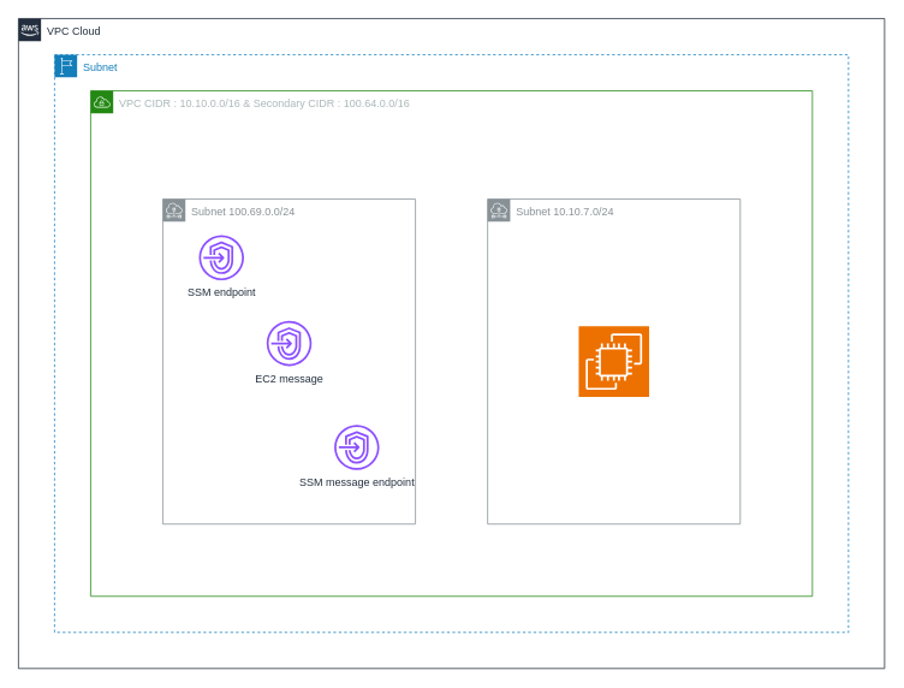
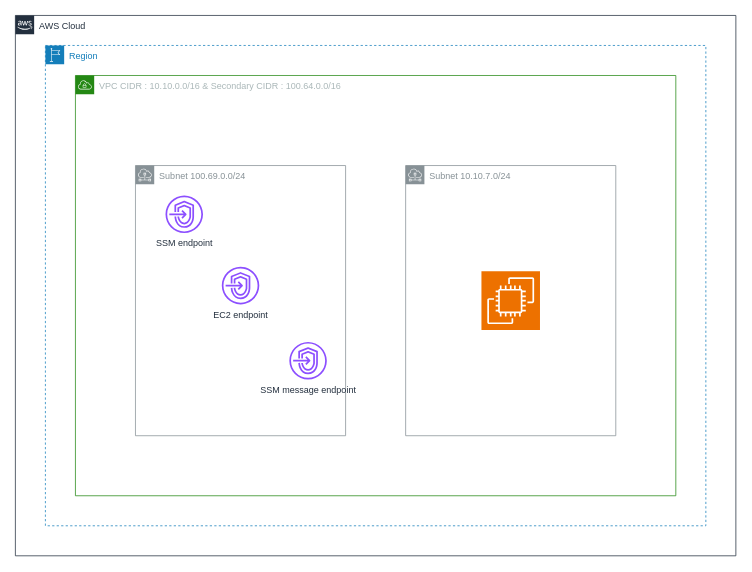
  <mxCell id="0" />
  <mxCell id="1" parent="0" />
- <mxCell id="2" value="Subnet" style="points=[[0,0],[0.25,0],[0.5,0],[0.75,0],[1,0],[1,0.25],[1,0.5],[1,0.75],[1,1],[0.75,1],[0.5,1],[0.25,1],[0,1],[0,0.75],[0,0.5],[0,0.25]];outlineConnect=0;gradientColor=none;html=1;whiteSpace=wrap;fontSize=12;fontStyle=0;container=1;pointerEvents=0;collapsible=0;recursiveResize=0;shape=mxgraph.aws4.group;grIcon=mxgraph.aws4.group_region;strokeColor=#147EBA;fillColor=none;verticalAlign=top;align=left;spacingLeft=30;fontColor=#147EBA;dashed=1;" vertex="1" parent="1"><mxGeometry x="60" y="60" width="880" height="640" as="geometry" /></mxCell>
- <mxCell id="3" value="VPC Cloud" style="points=[[0,0],[0.25,0],[0.5,0],[0.75,0],[1,0],[1,0.25],[1,0.5],[1,0.75],[1,1],[0.75,1],[0.5,1],[0.25,1],[0,1],[0,0.75],[0,0.5],[0,0.25]];outlineConnect=0;gradientColor=none;html=1;whiteSpace=wrap;fontSize=12;fontStyle=0;container=1;pointerEvents=0;collapsible=0;recursiveResize=0;shape=mxgraph.aws4.group;grIcon=mxgraph.aws4.group_aws_cloud_alt;strokeColor=#232F3E;fillColor=none;verticalAlign=top;align=left;spacingLeft=30;fontColor=#232F3E;dashed=0;" vertex="1" parent="1"><mxGeometry x="20" y="20" width="960" height="720" as="geometry" /></mxCell>
+ <mxCell id="2" value="Region" style="points=[[0,0],[0.25,0],[0.5,0],[0.75,0],[1,0],[1,0.25],[1,0.5],[1,0.75],[1,1],[0.75,1],[0.5,1],[0.25,1],[0,1],[0,0.75],[0,0.5],[0,0.25]];outlineConnect=0;gradientColor=none;html=1;whiteSpace=wrap;fontSize=12;fontStyle=0;container=1;pointerEvents=0;collapsible=0;recursiveResize=0;shape=mxgraph.aws4.group;grIcon=mxgraph.aws4.group_region;strokeColor=#147EBA;fillColor=none;verticalAlign=top;align=left;spacingLeft=30;fontColor=#147EBA;dashed=1;" vertex="1" parent="1"><mxGeometry x="60" y="60" width="880" height="640" as="geometry" /></mxCell>
+ <mxCell id="3" value="AWS Cloud" style="points=[[0,0],[0.25,0],[0.5,0],[0.75,0],[1,0],[1,0.25],[1,0.5],[1,0.75],[1,1],[0.75,1],[0.5,1],[0.25,1],[0,1],[0,0.75],[0,0.5],[0,0.25]];outlineConnect=0;gradientColor=none;html=1;whiteSpace=wrap;fontSize=12;fontStyle=0;container=1;pointerEvents=0;collapsible=0;recursiveResize=0;shape=mxgraph.aws4.group;grIcon=mxgraph.aws4.group_aws_cloud_alt;strokeColor=#232F3E;fillColor=none;verticalAlign=top;align=left;spacingLeft=30;fontColor=#232F3E;dashed=0;" vertex="1" parent="1"><mxGeometry x="20" y="20" width="960" height="720" as="geometry" /></mxCell>
  <mxCell id="4" value="VPC CIDR : 10.10.0.0/16 &amp;amp; Secondary CIDR : 100.64.0.0/16" style="points=[[0,0],[0.25,0],[0.5,0],[0.75,0],[1,0],[1,0.25],[1,0.5],[1,0.75],[1,1],[0.75,1],[0.5,1],[0.25,1],[0,1],[0,0.75],[0,0.5],[0,0.25]];outlineConnect=0;gradientColor=none;html=1;whiteSpace=wrap;fontSize=12;fontStyle=0;container=1;pointerEvents=0;collapsible=0;recursiveResize=0;shape=mxgraph.aws4.group;grIcon=mxgraph.aws4.group_vpc;strokeColor=#248814;fillColor=none;verticalAlign=top;align=left;spacingLeft=30;fontColor=#AAB7B8;dashed=0;" vertex="1" parent="3"><mxGeometry x="80" y="80" width="800" height="560" as="geometry" /></mxCell>
  <mxCell id="5" value="Subnet 100.69.0.0/24" style="sketch=0;outlineConnect=0;gradientColor=none;html=1;whiteSpace=wrap;fontSize=12;fontStyle=0;shape=mxgraph.aws4.group;grIcon=mxgraph.aws4.group_subnet;strokeColor=#879196;fillColor=none;verticalAlign=top;align=left;spacingLeft=30;fontColor=#879196;dashed=0;" vertex="1" parent="4"><mxGeometry x="80" y="120" width="280" height="360" as="geometry" /></mxCell>
  <mxCell id="6" value="Subnet 10.10.7.0/24" style="sketch=0;outlineConnect=0;gradientColor=none;html=1;whiteSpace=wrap;fontSize=12;fontStyle=0;shape=mxgraph.aws4.group;grIcon=mxgraph.aws4.group_subnet;strokeColor=#879196;fillColor=none;verticalAlign=top;align=left;spacingLeft=30;fontColor=#879196;dashed=0;" vertex="1" parent="4"><mxGeometry x="440" y="120" width="280" height="360" as="geometry" /></mxCell>
  <mxCell id="7" value="" style="sketch=0;points=[[0,0,0],[0.25,0,0],[0.5,0,0],[0.75,0,0],[1,0,0],[0,1,0],[0.25,1,0],[0.5,1,0],[0.75,1,0],[1,1,0],[0,0.25,0],[0,0.5,0],[0,0.75,0],[1,0.25,0],[1,0.5,0],[1,0.75,0]];outlineConnect=0;fontColor=#232F3E;fillColor=#ED7100;strokeColor=#ffffff;dashed=0;verticalLabelPosition=bottom;verticalAlign=top;align=center;html=1;fontSize=12;fontStyle=0;aspect=fixed;shape=mxgraph.aws4.resourceIcon;resIcon=mxgraph.aws4.ec2;" vertex="1" parent="4"><mxGeometry x="541" y="261" width="78" height="78" as="geometry" /></mxCell>
  <mxCell id="8" value="SSM endpoint" style="sketch=0;outlineConnect=0;fontColor=#232F3E;gradientColor=none;fillColor=#8C4FFF;strokeColor=none;dashed=0;verticalLabelPosition=bottom;verticalAlign=top;align=center;html=1;fontSize=12;fontStyle=0;aspect=fixed;pointerEvents=1;shape=mxgraph.aws4.endpoints;" vertex="1" parent="4"><mxGeometry x="120" y="160" width="50" height="50" as="geometry" /></mxCell>
- <mxCell id="9" value="EC2 message" style="sketch=0;outlineConnect=0;fontColor=#232F3E;gradientColor=none;fillColor=#8C4FFF;strokeColor=none;dashed=0;verticalLabelPosition=bottom;verticalAlign=top;align=center;html=1;fontSize=12;fontStyle=0;aspect=fixed;pointerEvents=1;shape=mxgraph.aws4.endpoints;" vertex="1" parent="4"><mxGeometry x="195" y="255" width="50" height="50" as="geometry" /></mxCell>
- <mxCell id="10" value="SSM message endpoint" style="sketch=0;outlineConnect=0;fontColor=#232F3E;gradientColor=none;fillColor=#8C4FFF;strokeColor=none;dashed=0;verticalLabelPosition=bottom;verticalAlign=top;align=center;html=1;fontSize=12;fontStyle=0;aspect=fixed;pointerEvents=1;shape=mxgraph.aws4.endpoints;" vertex="1" parent="4"><mxGeometry x="270" y="370" width="50" height="50" as="geometry" /></mxCell>
+ <mxCell id="9" value="EC2 endpoint" style="sketch=0;outlineConnect=0;fontColor=#232F3E;gradientColor=none;fillColor=#8C4FFF;strokeColor=none;dashed=0;verticalLabelPosition=bottom;verticalAlign=top;align=center;html=1;fontSize=12;fontStyle=0;aspect=fixed;pointerEvents=1;shape=mxgraph.aws4.endpoints;" vertex="1" parent="4"><mxGeometry x="195" y="255" width="50" height="50" as="geometry" /></mxCell>
+ <mxCell id="10" value="SSM message endpoint" style="sketch=0;outlineConnect=0;fontColor=#232F3E;gradientColor=none;fillColor=#8C4FFF;strokeColor=none;dashed=0;verticalLabelPosition=bottom;verticalAlign=top;align=center;html=1;fontSize=12;fontStyle=0;aspect=fixed;pointerEvents=1;shape=mxgraph.aws4.endpoints;" vertex="1" parent="4"><mxGeometry x="285" y="355" width="50" height="50" as="geometry" /></mxCell>
